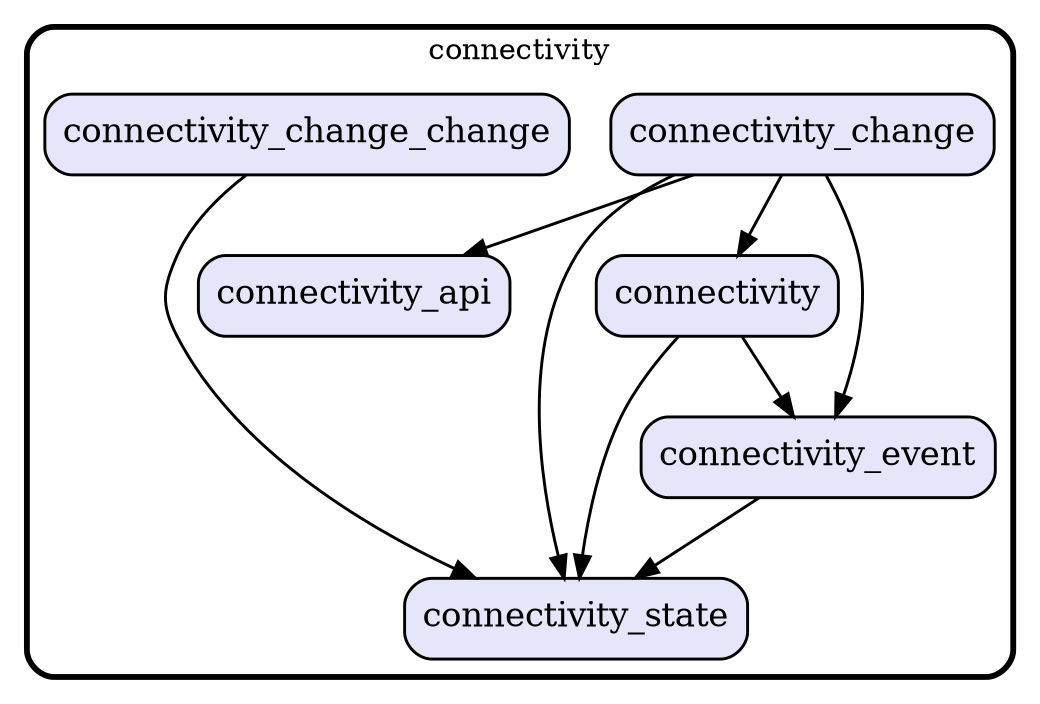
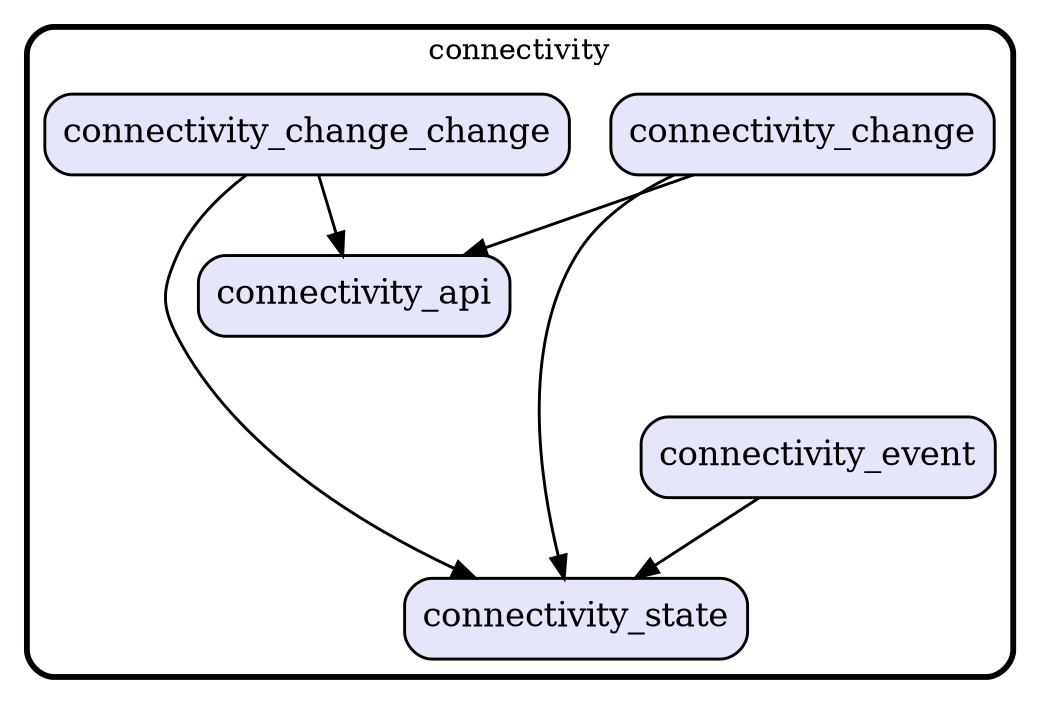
  digraph {
    fontname="DejaVu Serif"
    fontsize=13
    penwidth=2.6
    style=rounded
    node [fillcolor=Lavender fontname="DejaVu Serif" fontsize=15 penwidth=1.3 shape=rect style="filled,rounded"]
    edge [fontname="DejaVu Serif" penwidth=1.3]
    n1 [label=connectivity_state]
-   n2 [label=connectivity]
    n3 [label=connectivity_change]
    n4 [label=connectivity_api]
    n5 [label=connectivity_event]
    n6 [label=connectivity_change_change]
    subgraph cluster_1 {
      label=connectivity
      n1
-     n2
      n3
      n4
      n5
      n6
    }
-   n2 -> n1
-   n2 -> n5
    n3 -> n1
-   n3 -> n2
    n3 -> n4
-   n3 -> n5
    n5 -> n1
    n6 -> n1
+   n6 -> n4
  }
